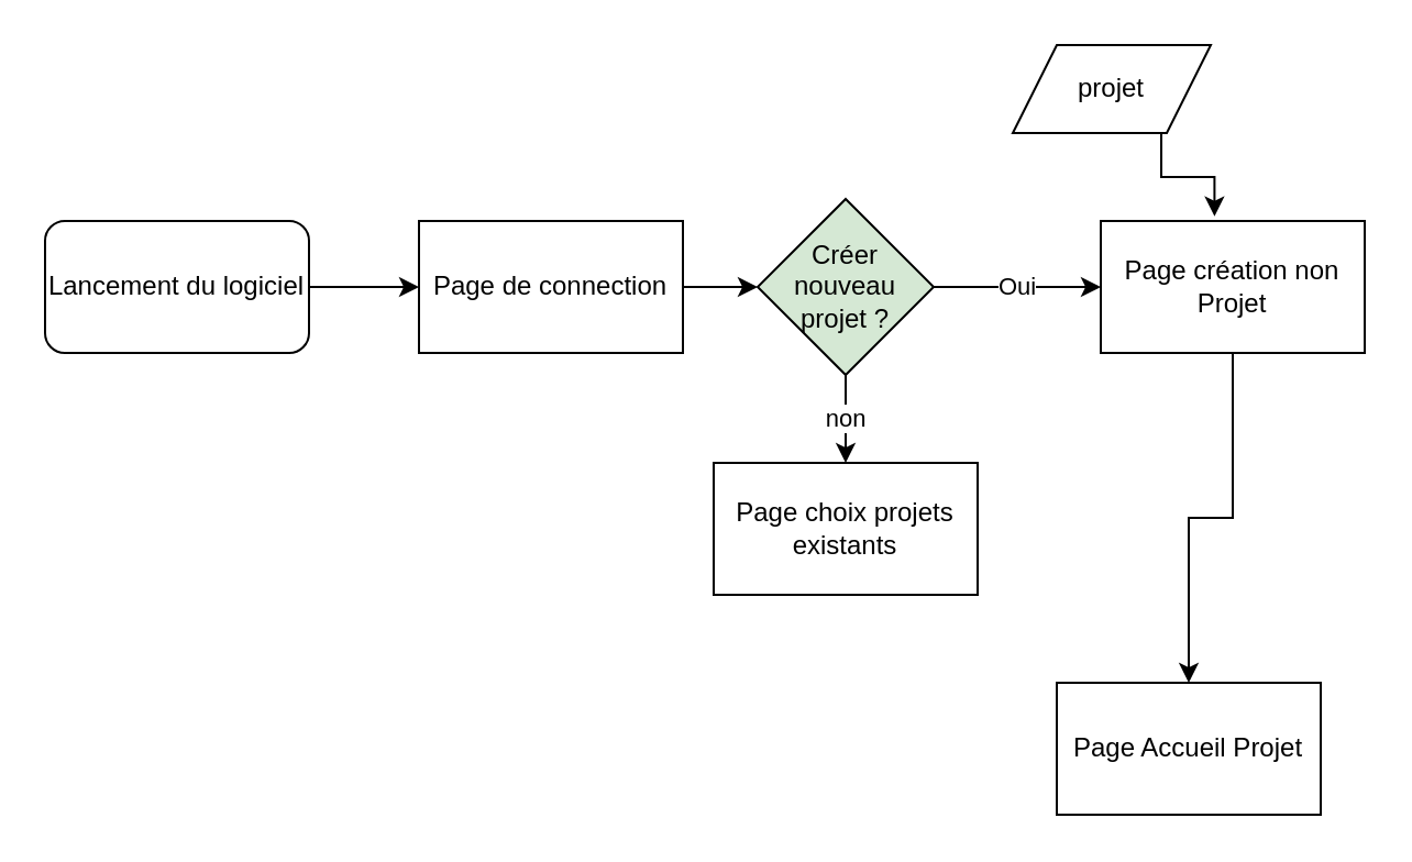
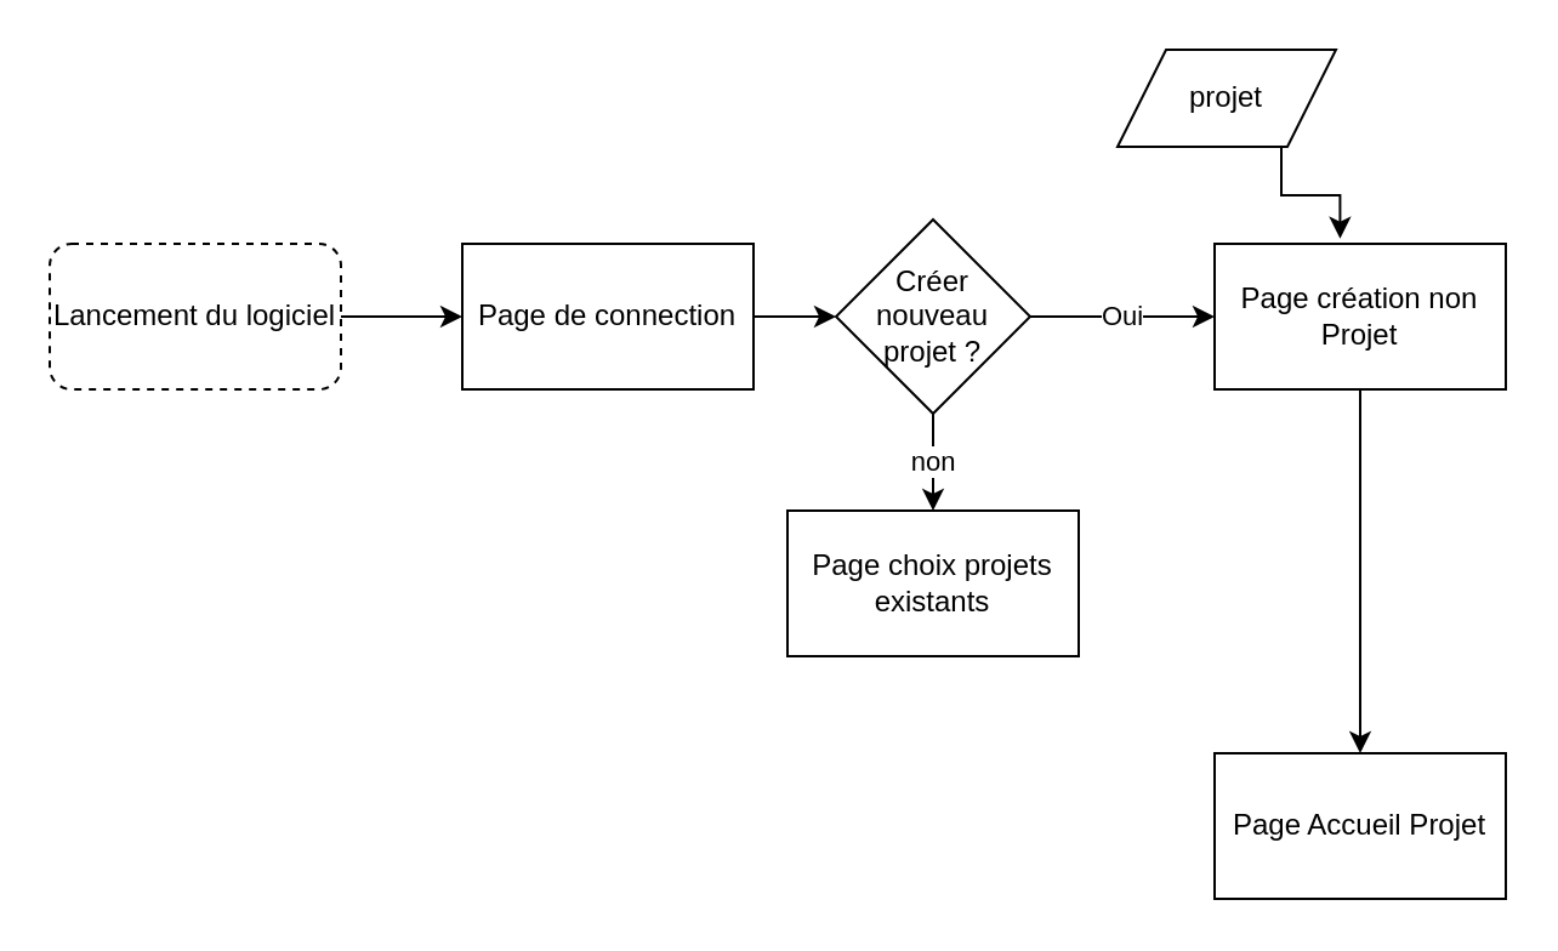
  <mxCell id="0" />
  <mxCell id="1" parent="0" />
  <mxCell id="2" style="edgeStyle=orthogonalEdgeStyle;rounded=0;orthogonalLoop=1;jettySize=auto;html=1;entryX=0;entryY=0.5;entryDx=0;entryDy=0;" edge="1" parent="1" source="3" target="5"><mxGeometry relative="1" as="geometry" /></mxCell>
- <mxCell id="3" value="Lancement du logiciel" style="rounded=1;whiteSpace=wrap;html=1;" vertex="1" parent="1"><mxGeometry x="20" y="100" width="120" height="60" as="geometry" /></mxCell>
+ <mxCell id="3" value="Lancement du logiciel" style="rounded=1;whiteSpace=wrap;html=1;dashed=1;" vertex="1" parent="1"><mxGeometry x="20" y="100" width="120" height="60" as="geometry" /></mxCell>
  <mxCell id="4" style="edgeStyle=orthogonalEdgeStyle;rounded=0;orthogonalLoop=1;jettySize=auto;html=1;" edge="1" parent="1" source="5" target="8"><mxGeometry relative="1" as="geometry" /></mxCell>
  <mxCell id="5" value="Page de connection" style="whiteSpace=wrap;html=1;" vertex="1" parent="1"><mxGeometry x="190" y="100" width="120" height="60" as="geometry" /></mxCell>
  <mxCell id="6" value="Oui" style="edgeStyle=orthogonalEdgeStyle;rounded=0;orthogonalLoop=1;jettySize=auto;html=1;" edge="1" parent="1" source="8"><mxGeometry relative="1" as="geometry"><mxPoint x="500" y="130" as="targetPoint" /></mxGeometry></mxCell>
  <mxCell id="7" value="non" style="edgeStyle=orthogonalEdgeStyle;rounded=0;orthogonalLoop=1;jettySize=auto;html=1;exitX=0.5;exitY=1;exitDx=0;exitDy=0;" edge="1" parent="1" source="8"><mxGeometry relative="1" as="geometry"><mxPoint x="384" y="210" as="targetPoint" /></mxGeometry></mxCell>
- <mxCell id="8" value="Créer nouveau projet ?" style="rhombus;whiteSpace=wrap;html=1;fillColor=#d5e8d4;" vertex="1" parent="1"><mxGeometry x="344" y="90" width="80" height="80" as="geometry" /></mxCell>
+ <mxCell id="8" value="Créer nouveau projet ?" style="rhombus;whiteSpace=wrap;html=1;" vertex="1" parent="1"><mxGeometry x="344" y="90" width="80" height="80" as="geometry" /></mxCell>
  <mxCell id="9" value="projet" style="shape=parallelogram;perimeter=parallelogramPerimeter;whiteSpace=wrap;html=1;fixedSize=1;" vertex="1" parent="1"><mxGeometry x="460" y="20" width="90" height="40" as="geometry" /></mxCell>
  <mxCell id="10" style="edgeStyle=orthogonalEdgeStyle;rounded=0;orthogonalLoop=1;jettySize=auto;html=1;entryX=0.5;entryY=0;entryDx=0;entryDy=0;" edge="1" parent="1" source="11" target="14"><mxGeometry relative="1" as="geometry" /></mxCell>
  <mxCell id="11" value="Page création non Projet" style="rounded=0;whiteSpace=wrap;html=1;" vertex="1" parent="1"><mxGeometry x="500" y="100" width="120" height="60" as="geometry" /></mxCell>
  <mxCell id="12" style="edgeStyle=orthogonalEdgeStyle;rounded=0;orthogonalLoop=1;jettySize=auto;html=1;exitX=0.75;exitY=1;exitDx=0;exitDy=0;entryX=0.431;entryY=-0.036;entryDx=0;entryDy=0;entryPerimeter=0;" edge="1" parent="1" source="9" target="11"><mxGeometry relative="1" as="geometry" /></mxCell>
  <mxCell id="13" value="Page choix projets existants" style="rounded=0;whiteSpace=wrap;html=1;" vertex="1" parent="1"><mxGeometry x="324" y="210" width="120" height="60" as="geometry" /></mxCell>
- <mxCell id="14" value="Page Accueil Projet" style="whiteSpace=wrap;html=1;" vertex="1" parent="1"><mxGeometry x="480" y="310" width="120" height="60" as="geometry" /></mxCell>
+ <mxCell id="14" value="Page Accueil Projet" style="whiteSpace=wrap;html=1;" vertex="1" parent="1"><mxGeometry x="500" y="310" width="120" height="60" as="geometry" /></mxCell>
